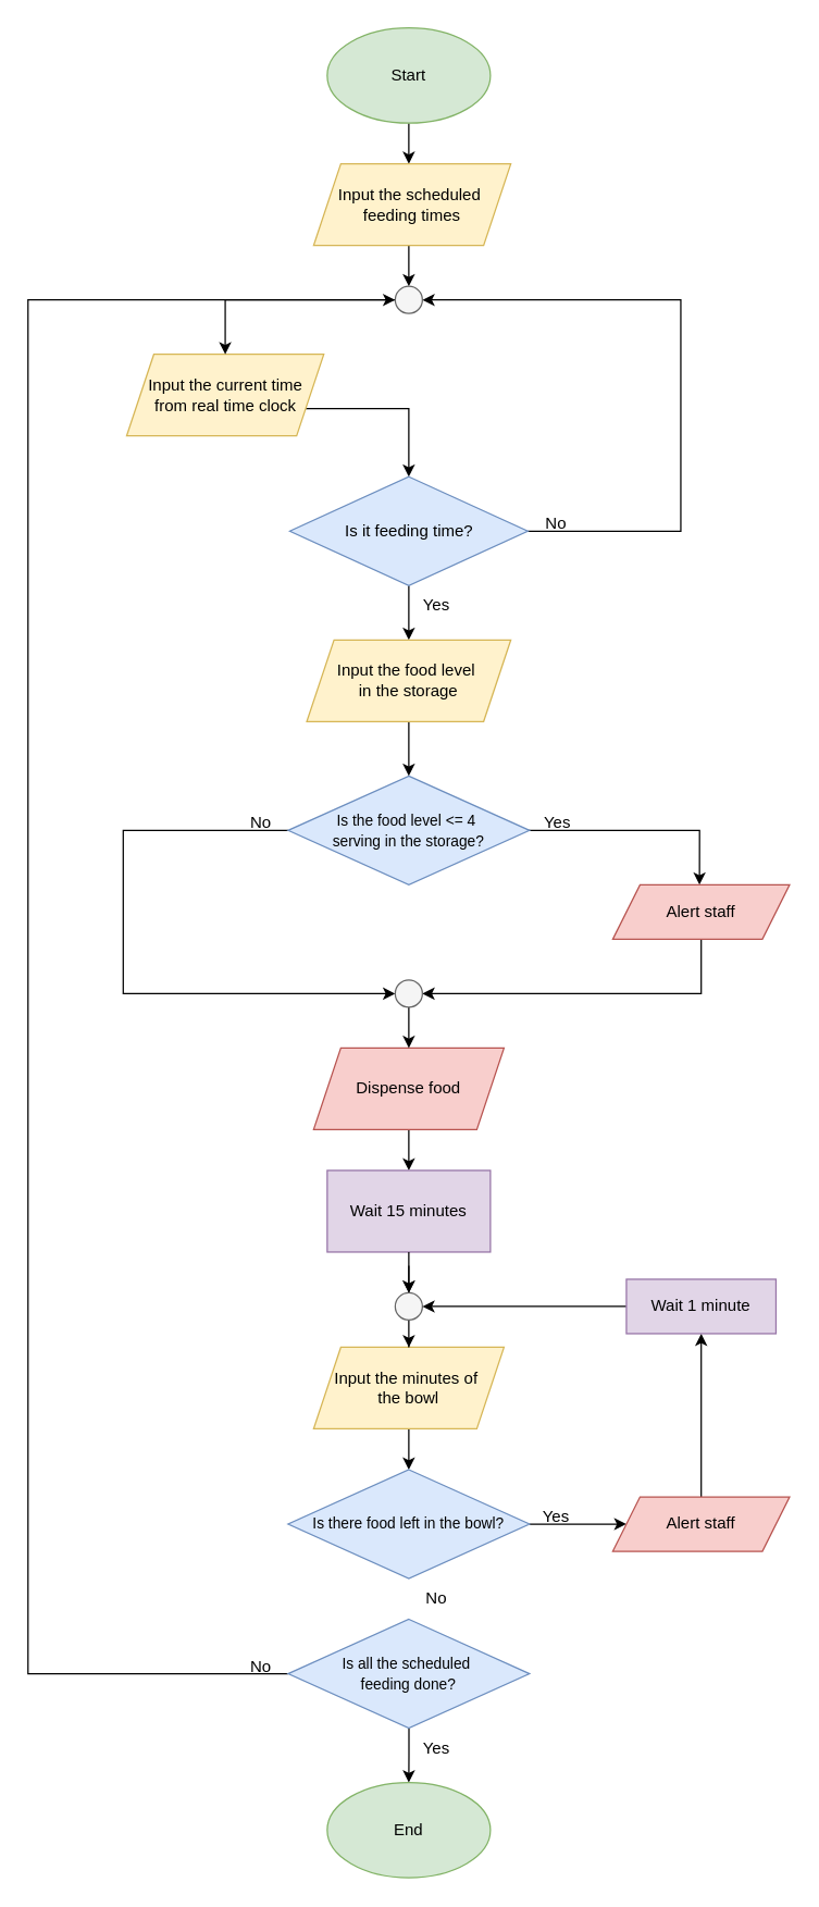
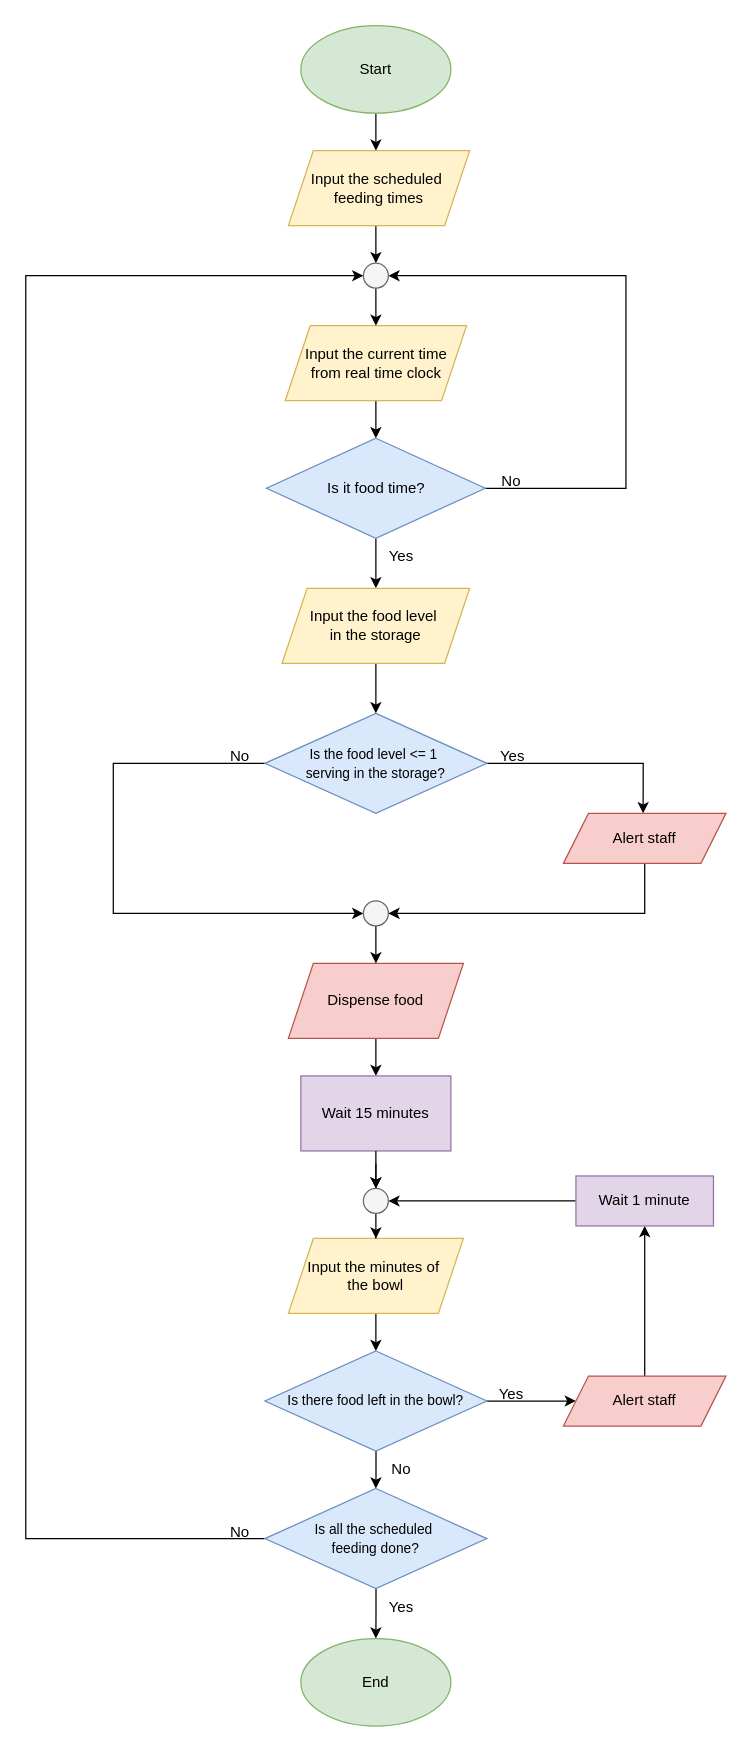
  <mxCell id="0" />
  <mxCell id="1" parent="0" />
  <mxCell id="2" style="edgeStyle=orthogonalEdgeStyle;rounded=0;orthogonalLoop=1;jettySize=auto;html=1;entryX=0.5;entryY=0;entryDx=0;entryDy=0;" parent="1" source="3" edge="1"><mxGeometry relative="1" as="geometry"><mxPoint x="300" y="120" as="targetPoint" /><Array as="points"><mxPoint x="300" y="120" /></Array></mxGeometry></mxCell>
  <mxCell id="3" value="Start" style="ellipse;whiteSpace=wrap;html=1;fillColor=#d5e8d4;strokeColor=#82b366;" parent="1" vertex="1"><mxGeometry x="240" y="20" width="120" height="70" as="geometry" /></mxCell>
  <mxCell id="4" style="edgeStyle=orthogonalEdgeStyle;rounded=0;orthogonalLoop=1;jettySize=auto;html=1;" parent="1" source="5" target="9" edge="1"><mxGeometry relative="1" as="geometry"><mxPoint x="300" y="320" as="targetPoint" /><Array as="points"><mxPoint x="300" y="300" /><mxPoint x="300" y="300" /></Array></mxGeometry></mxCell>
- <mxCell id="5" value="Input the current time&lt;div&gt;from real time clock&lt;/div&gt;" style="shape=parallelogram;perimeter=parallelogramPerimeter;whiteSpace=wrap;html=1;fixedSize=1;fillColor=#fff2cc;strokeColor=#d6b656;" parent="1" vertex="1"><mxGeometry x="92.5" y="260" width="145" height="60" as="geometry" /></mxCell>
+ <mxCell id="5" value="Input the current time&lt;div&gt;from real time clock&lt;/div&gt;" style="shape=parallelogram;perimeter=parallelogramPerimeter;whiteSpace=wrap;html=1;fixedSize=1;fillColor=#fff2cc;strokeColor=#d6b656;" parent="1" vertex="1"><mxGeometry x="227.5" y="260" width="145" height="60" as="geometry" /></mxCell>
  <mxCell id="6" style="edgeStyle=orthogonalEdgeStyle;rounded=0;orthogonalLoop=1;jettySize=auto;html=1;" parent="1" target="42" edge="1"><mxGeometry relative="1" as="geometry"><mxPoint x="300" y="180" as="sourcePoint" /><mxPoint x="300" y="220" as="targetPoint" /><Array as="points"><mxPoint x="300" y="190" /><mxPoint x="300" y="190" /></Array></mxGeometry></mxCell>
  <mxCell id="7" style="edgeStyle=orthogonalEdgeStyle;rounded=0;orthogonalLoop=1;jettySize=auto;html=1;entryX=1;entryY=0.5;entryDx=0;entryDy=0;" parent="1" source="9" target="42" edge="1"><mxGeometry relative="1" as="geometry"><Array as="points"><mxPoint x="500" y="390" /><mxPoint x="500" y="220" /></Array></mxGeometry></mxCell>
  <mxCell id="8" style="edgeStyle=orthogonalEdgeStyle;rounded=0;orthogonalLoop=1;jettySize=auto;html=1;entryX=0.5;entryY=0;entryDx=0;entryDy=0;" parent="1" source="9" target="18" edge="1"><mxGeometry relative="1" as="geometry"><mxPoint x="305" y="465" as="targetPoint" /></mxGeometry></mxCell>
- <mxCell id="9" value="Is it feeding time?" style="rhombus;whiteSpace=wrap;html=1;fillColor=#dae8fc;strokeColor=#6c8ebf;" parent="1" vertex="1"><mxGeometry x="212.5" y="350" width="175" height="80" as="geometry" /></mxCell>
+ <mxCell id="9" value="Is it food time?" style="rhombus;whiteSpace=wrap;html=1;fillColor=#dae8fc;strokeColor=#6c8ebf;" parent="1" vertex="1"><mxGeometry x="212.5" y="350" width="175" height="80" as="geometry" /></mxCell>
  <mxCell id="10" style="edgeStyle=orthogonalEdgeStyle;rounded=0;orthogonalLoop=1;jettySize=auto;html=1;entryX=0.5;entryY=0;entryDx=0;entryDy=0;" parent="1" edge="1"><mxGeometry relative="1" as="geometry"><mxPoint x="513.75" y="650" as="targetPoint" /><mxPoint x="387.5" y="610" as="sourcePoint" /><Array as="points"><mxPoint x="513.75" y="610" /></Array></mxGeometry></mxCell>
  <mxCell id="11" style="edgeStyle=orthogonalEdgeStyle;rounded=0;orthogonalLoop=1;jettySize=auto;html=1;" parent="1" source="12" target="20" edge="1"><mxGeometry relative="1" as="geometry"><mxPoint x="90" y="730" as="targetPoint" /><Array as="points"><mxPoint x="90" y="610" /><mxPoint x="90" y="730" /></Array></mxGeometry></mxCell>
- <mxCell id="12" value="&lt;font style=&quot;font-size: 11px;&quot;&gt;Is the food level &amp;lt;= 4&amp;nbsp;&lt;/font&gt;&lt;div&gt;&lt;font style=&quot;font-size: 11px;&quot;&gt;serving&amp;nbsp;&lt;/font&gt;&lt;span style=&quot;font-size: 11px; background-color: transparent; color: light-dark(rgb(0, 0, 0), rgb(255, 255, 255));&quot;&gt;in&amp;nbsp;&lt;/span&gt;&lt;span style=&quot;font-size: 11px; background-color: transparent; color: light-dark(rgb(0, 0, 0), rgb(255, 255, 255));&quot;&gt;t&lt;/span&gt;&lt;span style=&quot;font-size: 11px; background-color: transparent; color: light-dark(rgb(0, 0, 0), rgb(255, 255, 255));&quot;&gt;he storage?&lt;/span&gt;&lt;/div&gt;" style="rhombus;whiteSpace=wrap;html=1;fillColor=#dae8fc;strokeColor=#6c8ebf;" parent="1" vertex="1"><mxGeometry x="211.25" y="570" width="177.5" height="80" as="geometry" /></mxCell>
+ <mxCell id="12" value="&lt;font style=&quot;font-size: 11px;&quot;&gt;Is the food level &amp;lt;= 1&amp;nbsp;&lt;/font&gt;&lt;div&gt;&lt;font style=&quot;font-size: 11px;&quot;&gt;serving&amp;nbsp;&lt;/font&gt;&lt;span style=&quot;font-size: 11px; background-color: transparent; color: light-dark(rgb(0, 0, 0), rgb(255, 255, 255));&quot;&gt;in&amp;nbsp;&lt;/span&gt;&lt;span style=&quot;font-size: 11px; background-color: transparent; color: light-dark(rgb(0, 0, 0), rgb(255, 255, 255));&quot;&gt;t&lt;/span&gt;&lt;span style=&quot;font-size: 11px; background-color: transparent; color: light-dark(rgb(0, 0, 0), rgb(255, 255, 255));&quot;&gt;he storage?&lt;/span&gt;&lt;/div&gt;" style="rhombus;whiteSpace=wrap;html=1;fillColor=#dae8fc;strokeColor=#6c8ebf;" parent="1" vertex="1"><mxGeometry x="211.25" y="570" width="177.5" height="80" as="geometry" /></mxCell>
  <mxCell id="13" style="edgeStyle=orthogonalEdgeStyle;rounded=0;orthogonalLoop=1;jettySize=auto;html=1;entryX=1;entryY=0.5;entryDx=0;entryDy=0;" parent="1" source="14" target="20" edge="1"><mxGeometry relative="1" as="geometry"><Array as="points"><mxPoint x="515" y="730" /></Array></mxGeometry></mxCell>
  <mxCell id="14" value="Alert staff" style="shape=parallelogram;perimeter=parallelogramPerimeter;whiteSpace=wrap;html=1;fixedSize=1;fillColor=#f8cecc;strokeColor=#b85450;" parent="1" vertex="1"><mxGeometry x="450" y="650" width="130" height="40" as="geometry" /></mxCell>
  <mxCell id="15" style="edgeStyle=orthogonalEdgeStyle;rounded=0;orthogonalLoop=1;jettySize=auto;html=1;" parent="1" source="16" target="22" edge="1"><mxGeometry relative="1" as="geometry"><mxPoint x="300" y="860" as="targetPoint" /></mxGeometry></mxCell>
  <mxCell id="16" value="Dispense food" style="shape=parallelogram;perimeter=parallelogramPerimeter;whiteSpace=wrap;html=1;fixedSize=1;fillColor=#f8cecc;strokeColor=#b85450;" parent="1" vertex="1"><mxGeometry x="230" y="770" width="140" height="60" as="geometry" /></mxCell>
  <mxCell id="17" style="edgeStyle=orthogonalEdgeStyle;rounded=0;orthogonalLoop=1;jettySize=auto;html=1;entryX=0.5;entryY=0;entryDx=0;entryDy=0;" parent="1" source="18" target="12" edge="1"><mxGeometry relative="1" as="geometry" /></mxCell>
  <mxCell id="18" value="Input the food level&amp;nbsp;&lt;div&gt;in&amp;nbsp;&lt;span style=&quot;background-color: transparent; color: light-dark(rgb(0, 0, 0), rgb(255, 255, 255));&quot;&gt;t&lt;/span&gt;&lt;span style=&quot;background-color: transparent; color: light-dark(rgb(0, 0, 0), rgb(255, 255, 255));&quot;&gt;he storage&lt;/span&gt;&lt;/div&gt;" style="shape=parallelogram;perimeter=parallelogramPerimeter;whiteSpace=wrap;html=1;fixedSize=1;fillColor=#fff2cc;strokeColor=#d6b656;" parent="1" vertex="1"><mxGeometry x="225" y="470" width="150" height="60" as="geometry" /></mxCell>
  <mxCell id="19" style="edgeStyle=orthogonalEdgeStyle;rounded=0;orthogonalLoop=1;jettySize=auto;html=1;entryX=0.5;entryY=0;entryDx=0;entryDy=0;" parent="1" source="20" target="16" edge="1"><mxGeometry relative="1" as="geometry" /></mxCell>
  <mxCell id="20" value="" style="ellipse;whiteSpace=wrap;html=1;aspect=fixed;fillColor=#f5f5f5;fontColor=#333333;strokeColor=#666666;" parent="1" vertex="1"><mxGeometry x="290" y="720" width="20" height="20" as="geometry" /></mxCell>
  <mxCell id="21" style="edgeStyle=orthogonalEdgeStyle;rounded=0;orthogonalLoop=1;jettySize=auto;html=1;" parent="1" source="47" edge="1"><mxGeometry relative="1" as="geometry"><mxPoint x="300" y="950" as="targetPoint" /></mxGeometry></mxCell>
  <mxCell id="22" value="Wait 15 minutes" style="rounded=0;whiteSpace=wrap;html=1;fillColor=#e1d5e7;strokeColor=#9673a6;" parent="1" vertex="1"><mxGeometry x="240" y="860" width="120" height="60" as="geometry" /></mxCell>
  <mxCell id="23" style="edgeStyle=orthogonalEdgeStyle;rounded=0;orthogonalLoop=1;jettySize=auto;html=1;" parent="1" source="24" edge="1"><mxGeometry relative="1" as="geometry"><mxPoint x="300" y="1080" as="targetPoint" /></mxGeometry></mxCell>
  <mxCell id="24" value="Input the minutes of&amp;nbsp;&lt;div&gt;the bowl&lt;/div&gt;" style="shape=parallelogram;perimeter=parallelogramPerimeter;whiteSpace=wrap;html=1;fixedSize=1;fillColor=#fff2cc;strokeColor=#d6b656;" parent="1" vertex="1"><mxGeometry x="230" y="990" width="140" height="60" as="geometry" /></mxCell>
+ <mxCell id="25" style="edgeStyle=orthogonalEdgeStyle;rounded=0;orthogonalLoop=1;jettySize=auto;html=1;entryX=0.5;entryY=0;entryDx=0;entryDy=0;" parent="1" source="27" target="30" edge="1"><mxGeometry relative="1" as="geometry" /></mxCell>
  <mxCell id="26" style="edgeStyle=orthogonalEdgeStyle;rounded=0;orthogonalLoop=1;jettySize=auto;html=1;entryX=0;entryY=0.5;entryDx=0;entryDy=0;" parent="1" source="27" target="32" edge="1"><mxGeometry relative="1" as="geometry" /></mxCell>
  <mxCell id="27" value="&lt;span style=&quot;font-size: 11px;&quot;&gt;Is there food left in the bowl?&lt;/span&gt;" style="rhombus;whiteSpace=wrap;html=1;fillColor=#dae8fc;strokeColor=#6c8ebf;" parent="1" vertex="1"><mxGeometry x="211.25" y="1080" width="177.5" height="80" as="geometry" /></mxCell>
  <mxCell id="28" style="edgeStyle=orthogonalEdgeStyle;rounded=0;orthogonalLoop=1;jettySize=auto;html=1;entryX=0;entryY=0.5;entryDx=0;entryDy=0;" parent="1" source="30" target="42" edge="1"><mxGeometry relative="1" as="geometry"><Array as="points"><mxPoint x="20" y="1230" /><mxPoint x="20" y="220" /></Array></mxGeometry></mxCell>
  <mxCell id="29" style="edgeStyle=orthogonalEdgeStyle;rounded=0;orthogonalLoop=1;jettySize=auto;html=1;entryX=0.5;entryY=0;entryDx=0;entryDy=0;" parent="1" source="30" target="44" edge="1"><mxGeometry relative="1" as="geometry"><mxPoint x="300" y="1330" as="targetPoint" /></mxGeometry></mxCell>
  <mxCell id="30" value="&lt;span style=&quot;font-size: 11px;&quot;&gt;Is all the scheduled&amp;nbsp;&lt;/span&gt;&lt;div&gt;&lt;span style=&quot;font-size: 11px;&quot;&gt;feeding&amp;nbsp;&lt;/span&gt;&lt;span style=&quot;font-size: 11px; background-color: transparent; color: light-dark(rgb(0, 0, 0), rgb(255, 255, 255));&quot;&gt;done?&lt;/span&gt;&lt;/div&gt;" style="rhombus;whiteSpace=wrap;html=1;fillColor=#dae8fc;strokeColor=#6c8ebf;" parent="1" vertex="1"><mxGeometry x="211.25" y="1190" width="177.5" height="80" as="geometry" /></mxCell>
  <mxCell id="31" style="edgeStyle=orthogonalEdgeStyle;rounded=0;orthogonalLoop=1;jettySize=auto;html=1;entryX=0.5;entryY=1;entryDx=0;entryDy=0;" parent="1" source="32" target="49" edge="1"><mxGeometry relative="1" as="geometry" /></mxCell>
  <mxCell id="32" value="Alert staff" style="shape=parallelogram;perimeter=parallelogramPerimeter;whiteSpace=wrap;html=1;fixedSize=1;fillColor=#f8cecc;strokeColor=#b85450;" parent="1" vertex="1"><mxGeometry x="450" y="1100" width="130" height="40" as="geometry" /></mxCell>
  <mxCell id="33" value="&lt;font&gt;No&lt;/font&gt;" style="text;html=1;align=center;verticalAlign=middle;resizable=0;points=[];autosize=1;strokeColor=none;fillColor=none;" parent="1" vertex="1"><mxGeometry x="387.5" y="370" width="40" height="30" as="geometry" /></mxCell>
  <mxCell id="34" value="No" style="text;html=1;align=center;verticalAlign=middle;resizable=0;points=[];autosize=1;strokeColor=none;fillColor=none;" parent="1" vertex="1"><mxGeometry x="171.25" y="590" width="40" height="30" as="geometry" /></mxCell>
  <mxCell id="35" value="No" style="text;html=1;align=center;verticalAlign=middle;resizable=0;points=[];autosize=1;strokeColor=none;fillColor=none;" parent="1" vertex="1"><mxGeometry x="300" y="1160" width="40" height="30" as="geometry" /></mxCell>
  <mxCell id="36" value="No" style="text;html=1;align=center;verticalAlign=middle;resizable=0;points=[];autosize=1;strokeColor=none;fillColor=none;" parent="1" vertex="1"><mxGeometry x="171.25" y="1210" width="40" height="30" as="geometry" /></mxCell>
  <mxCell id="37" value="Yes" style="text;html=1;align=center;verticalAlign=middle;resizable=0;points=[];autosize=1;strokeColor=none;fillColor=none;" parent="1" vertex="1"><mxGeometry x="300" y="1270" width="40" height="30" as="geometry" /></mxCell>
  <mxCell id="38" value="Yes" style="text;html=1;align=center;verticalAlign=middle;resizable=0;points=[];autosize=1;strokeColor=none;fillColor=none;" parent="1" vertex="1"><mxGeometry x="387.5" y="1100" width="40" height="30" as="geometry" /></mxCell>
  <mxCell id="39" value="Yes" style="text;html=1;align=center;verticalAlign=middle;resizable=0;points=[];autosize=1;strokeColor=none;fillColor=none;" parent="1" vertex="1"><mxGeometry x="388.75" y="590" width="40" height="30" as="geometry" /></mxCell>
  <mxCell id="40" value="Yes" style="text;html=1;align=center;verticalAlign=middle;resizable=0;points=[];autosize=1;strokeColor=none;fillColor=none;" parent="1" vertex="1"><mxGeometry x="300" y="430" width="40" height="30" as="geometry" /></mxCell>
  <mxCell id="41" style="edgeStyle=orthogonalEdgeStyle;rounded=0;orthogonalLoop=1;jettySize=auto;html=1;entryX=0.5;entryY=0;entryDx=0;entryDy=0;" parent="1" source="42" target="5" edge="1"><mxGeometry relative="1" as="geometry" /></mxCell>
  <mxCell id="42" value="" style="ellipse;whiteSpace=wrap;html=1;aspect=fixed;fillColor=#f5f5f5;fontColor=#333333;strokeColor=#666666;" parent="1" vertex="1"><mxGeometry x="290" y="210" width="20" height="20" as="geometry" /></mxCell>
  <mxCell id="43" value="Input the scheduled&amp;nbsp;&lt;div&gt;feeding times&lt;/div&gt;" style="shape=parallelogram;perimeter=parallelogramPerimeter;whiteSpace=wrap;html=1;fixedSize=1;fillColor=#fff2cc;strokeColor=#d6b656;" parent="1" vertex="1"><mxGeometry x="230" y="120" width="145" height="60" as="geometry" /></mxCell>
  <mxCell id="44" value="End" style="ellipse;whiteSpace=wrap;html=1;fillColor=#d5e8d4;strokeColor=#82b366;" parent="1" vertex="1"><mxGeometry x="240" y="1310" width="120" height="70" as="geometry" /></mxCell>
  <mxCell id="45" value="" style="edgeStyle=orthogonalEdgeStyle;rounded=0;orthogonalLoop=1;jettySize=auto;html=1;entryX=0.5;entryY=0;entryDx=0;entryDy=0;" parent="1" source="22" target="47" edge="1"><mxGeometry relative="1" as="geometry"><mxPoint x="300" y="950" as="targetPoint" /><mxPoint x="300" y="920" as="sourcePoint" /></mxGeometry></mxCell>
  <mxCell id="46" style="edgeStyle=orthogonalEdgeStyle;rounded=0;orthogonalLoop=1;jettySize=auto;html=1;" parent="1" source="47" target="24" edge="1"><mxGeometry relative="1" as="geometry" /></mxCell>
  <mxCell id="47" value="" style="ellipse;whiteSpace=wrap;html=1;aspect=fixed;fillColor=#f5f5f5;fontColor=#333333;strokeColor=#666666;" parent="1" vertex="1"><mxGeometry x="290" y="950" width="20" height="20" as="geometry" /></mxCell>
  <mxCell id="48" style="edgeStyle=orthogonalEdgeStyle;rounded=0;orthogonalLoop=1;jettySize=auto;html=1;entryX=1;entryY=0.5;entryDx=0;entryDy=0;" parent="1" source="49" target="47" edge="1"><mxGeometry relative="1" as="geometry" /></mxCell>
  <mxCell id="49" value="Wait 1 minute" style="rounded=0;whiteSpace=wrap;html=1;fillColor=#e1d5e7;strokeColor=#9673a6;" parent="1" vertex="1"><mxGeometry x="460" y="940" width="110" height="40" as="geometry" /></mxCell>
